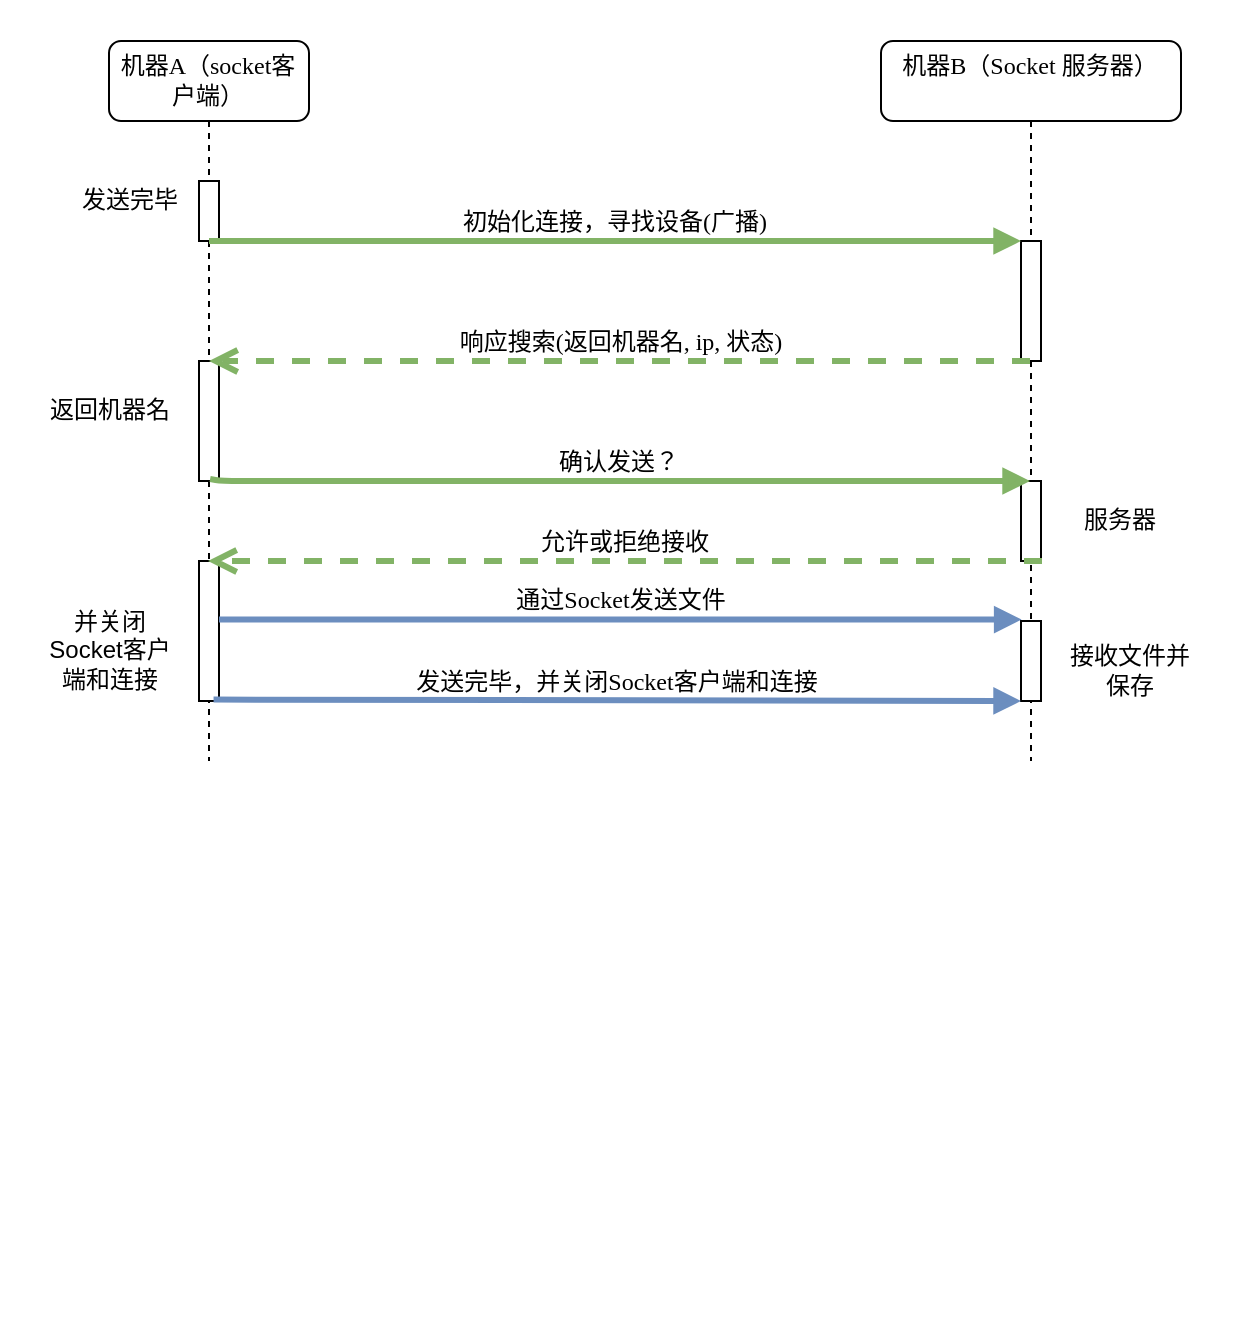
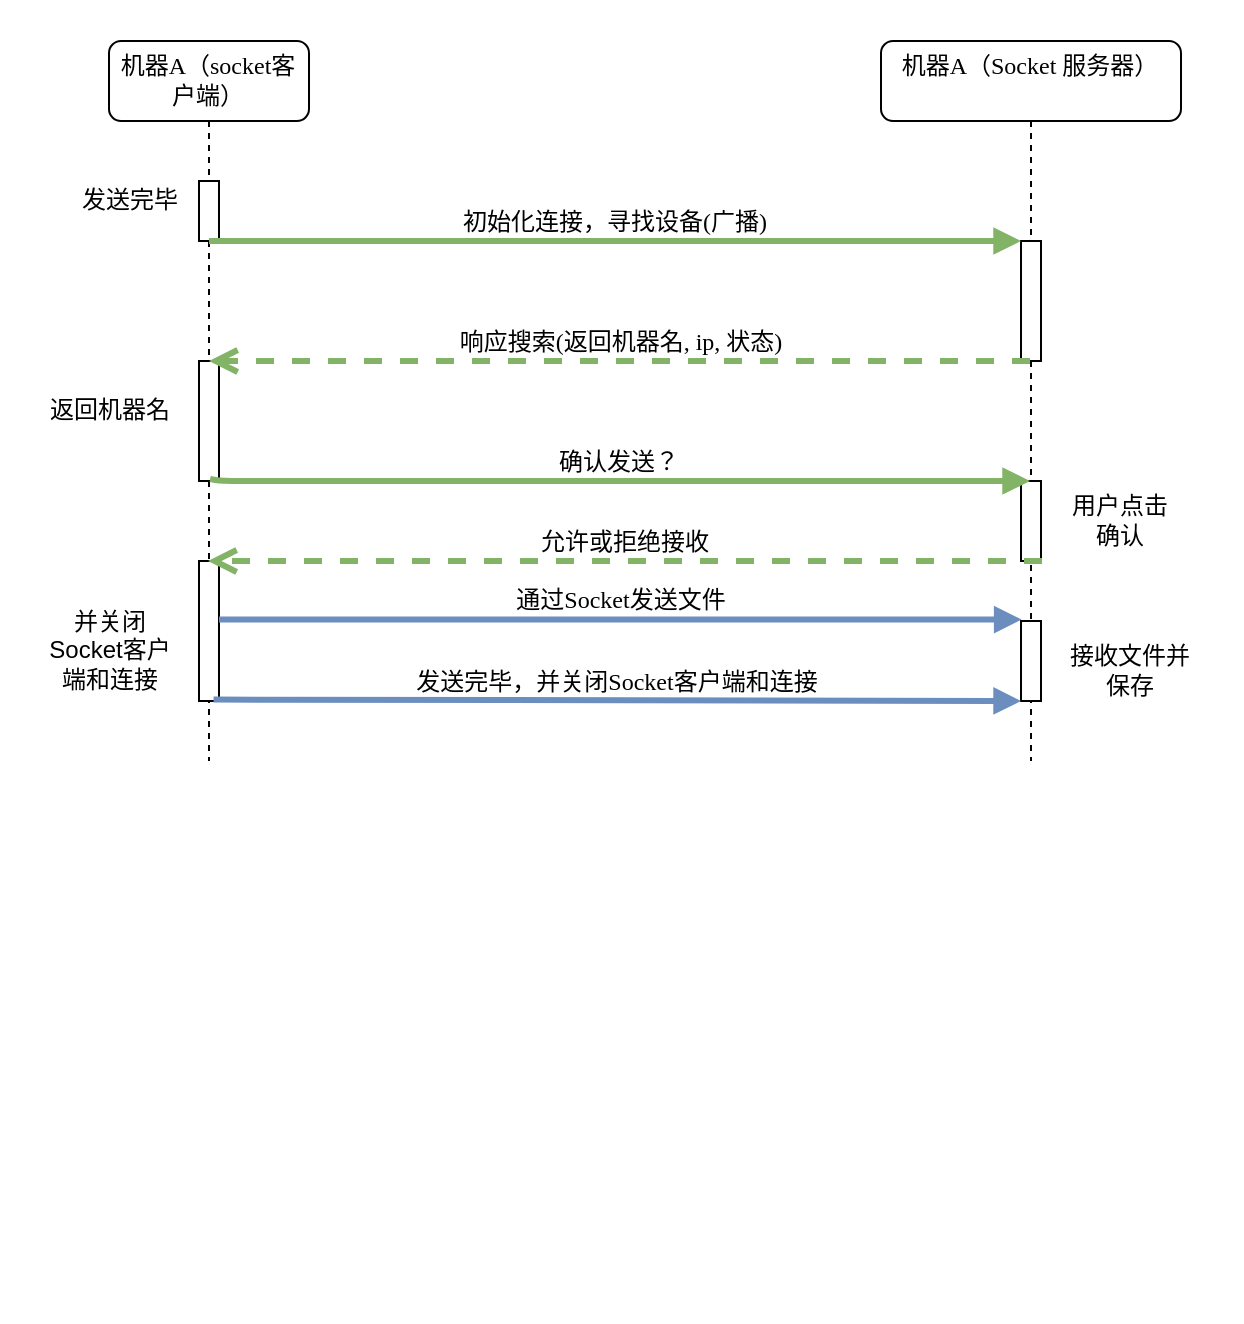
  <mxCell id="0" />
  <mxCell id="1" parent="0" />
- <mxCell id="2" value="&lt;div&gt;机器B（Socket 服务器）&lt;/div&gt;&lt;div&gt;&lt;br&gt;&lt;/div&gt;" style="shape=umlLifeline;perimeter=lifelinePerimeter;whiteSpace=wrap;html=1;container=1;collapsible=0;recursiveResize=0;outlineConnect=0;rounded=1;shadow=0;comic=0;labelBackgroundColor=none;strokeWidth=1;fontFamily=Verdana;fontSize=12;align=center;" parent="1" vertex="1"><mxGeometry x="440" y="20" width="150" height="360" as="geometry" /></mxCell>
+ <mxCell id="2" value="&lt;div&gt;机器A（Socket 服务器）&lt;/div&gt;&lt;div&gt;&lt;br&gt;&lt;/div&gt;" style="shape=umlLifeline;perimeter=lifelinePerimeter;whiteSpace=wrap;html=1;container=1;collapsible=0;recursiveResize=0;outlineConnect=0;rounded=1;shadow=0;comic=0;labelBackgroundColor=none;strokeWidth=1;fontFamily=Verdana;fontSize=12;align=center;" parent="1" vertex="1"><mxGeometry x="440" y="20" width="150" height="360" as="geometry" /></mxCell>
  <mxCell id="3" value="" style="html=1;points=[];perimeter=orthogonalPerimeter;rounded=0;shadow=0;comic=0;labelBackgroundColor=none;strokeWidth=1;fontFamily=Verdana;fontSize=12;align=center;" parent="2" vertex="1"><mxGeometry x="70" y="100" width="10" height="60" as="geometry" /></mxCell>
  <mxCell id="4" value="" style="html=1;points=[];perimeter=orthogonalPerimeter;rounded=0;shadow=0;comic=0;labelBackgroundColor=none;strokeWidth=1;fontFamily=Verdana;fontSize=12;align=center;" parent="2" vertex="1"><mxGeometry x="70" y="220" width="10" height="40" as="geometry" /></mxCell>
  <mxCell id="5" value="" style="html=1;points=[];perimeter=orthogonalPerimeter;rounded=0;shadow=0;comic=0;labelBackgroundColor=none;strokeWidth=1;fontFamily=Verdana;fontSize=12;align=center;" parent="2" vertex="1"><mxGeometry x="70" y="290" width="10" height="40" as="geometry" /></mxCell>
  <mxCell id="6" value="机器A（socket客户端）" style="shape=umlLifeline;perimeter=lifelinePerimeter;whiteSpace=wrap;html=1;container=1;collapsible=0;recursiveResize=0;outlineConnect=0;rounded=1;shadow=0;comic=0;labelBackgroundColor=none;strokeWidth=1;fontFamily=Verdana;fontSize=12;align=center;" parent="1" vertex="1"><mxGeometry x="54" y="20" width="100" height="360" as="geometry" /></mxCell>
  <mxCell id="7" value="" style="html=1;points=[];perimeter=orthogonalPerimeter;rounded=0;shadow=0;comic=0;labelBackgroundColor=none;strokeWidth=1;fontFamily=Verdana;fontSize=12;align=center;" parent="6" vertex="1"><mxGeometry x="45" y="70" width="10" height="30" as="geometry" /></mxCell>
  <mxCell id="8" value="" style="html=1;points=[];perimeter=orthogonalPerimeter;rounded=0;shadow=0;comic=0;labelBackgroundColor=none;strokeWidth=1;fontFamily=Verdana;fontSize=12;align=center;" vertex="1" parent="6"><mxGeometry x="45" y="160" width="10" height="60" as="geometry" /></mxCell>
  <mxCell id="9" value="" style="html=1;points=[];perimeter=orthogonalPerimeter;rounded=0;shadow=0;comic=0;labelBackgroundColor=none;strokeWidth=1;fontFamily=Verdana;fontSize=12;align=center;" vertex="1" parent="6"><mxGeometry x="45" y="260" width="10" height="70" as="geometry" /></mxCell>
  <mxCell id="10" value="确认发送？" style="html=1;verticalAlign=bottom;endArrow=block;labelBackgroundColor=none;fontFamily=Verdana;fontSize=12;exitX=0.557;exitY=0.983;exitDx=0;exitDy=0;exitPerimeter=0;fillColor=#d5e8d4;strokeColor=#82b366;strokeWidth=3;" parent="1" source="8" edge="1" target="2"><mxGeometry relative="1" as="geometry"><mxPoint x="120" y="261" as="sourcePoint" /><mxPoint x="512" y="260" as="targetPoint" /><Array as="points"><mxPoint x="110" y="240" /></Array></mxGeometry></mxCell>
  <mxCell id="11" value="响应搜索(返回机器名, ip, 状态)" style="html=1;verticalAlign=bottom;endArrow=open;dashed=1;endSize=8;labelBackgroundColor=none;fontFamily=Verdana;fontSize=12;edgeStyle=elbowEdgeStyle;elbow=vertical;fillColor=#d5e8d4;strokeColor=#82b366;strokeWidth=3;" parent="1" source="2" edge="1"><mxGeometry relative="1" as="geometry"><mxPoint x="104" y="180" as="targetPoint" /><Array as="points"><mxPoint x="410" y="180" /><mxPoint x="290" y="210" /><mxPoint x="520" y="540" /></Array><mxPoint x="820" y="540" as="sourcePoint" /></mxGeometry></mxCell>
  <mxCell id="12" value="&lt;div&gt;初始化连接，寻找设备(广播)&lt;/div&gt;" style="html=1;verticalAlign=bottom;endArrow=block;entryX=0;entryY=0;labelBackgroundColor=none;fontFamily=Verdana;fontSize=12;edgeStyle=elbowEdgeStyle;elbow=vertical;fillColor=#d5e8d4;strokeColor=#82b366;strokeWidth=3;" parent="1" target="3" edge="1"><mxGeometry relative="1" as="geometry"><mxPoint x="104" y="120" as="sourcePoint" /></mxGeometry></mxCell>
  <mxCell id="13" value="通过Socket发送文件" style="html=1;verticalAlign=bottom;endArrow=block;labelBackgroundColor=none;fontFamily=Verdana;fontSize=12;entryX=0.029;entryY=-0.018;entryDx=0;entryDy=0;entryPerimeter=0;fillColor=#dae8fc;strokeColor=#6c8ebf;strokeWidth=3;" parent="1" source="9" target="5" edge="1"><mxGeometry relative="1" as="geometry"><mxPoint x="130" y="320" as="sourcePoint" /><mxPoint x="490" y="310" as="targetPoint" /></mxGeometry></mxCell>
- <mxCell id="14" value="服务器" style="text;html=1;strokeColor=none;fillColor=none;align=center;verticalAlign=middle;whiteSpace=wrap;rounded=0;" parent="1" vertex="1"><mxGeometry x="530" y="250" width="60" height="20" as="geometry" /></mxCell>
+ <mxCell id="14" value="用户点击确认" style="text;html=1;strokeColor=none;fillColor=none;align=center;verticalAlign=middle;whiteSpace=wrap;rounded=0;" parent="1" vertex="1"><mxGeometry x="530" y="250" width="60" height="20" as="geometry" /></mxCell>
  <mxCell id="15" value="发送完毕，并关闭Socket客户端和连接" style="html=1;verticalAlign=bottom;endArrow=block;labelBackgroundColor=none;fontFamily=Verdana;fontSize=12;exitX=0.729;exitY=0.99;exitDx=0;exitDy=0;exitPerimeter=0;strokeWidth=3;fillColor=#dae8fc;strokeColor=#6c8ebf;" parent="1" source="9" edge="1"><mxGeometry relative="1" as="geometry"><mxPoint x="120" y="350" as="sourcePoint" /><mxPoint x="510" y="350" as="targetPoint" /></mxGeometry></mxCell>
  <mxCell id="16" value="接收文件并保存" style="text;html=1;strokeColor=none;fillColor=none;align=center;verticalAlign=middle;whiteSpace=wrap;rounded=0;" parent="1" vertex="1"><mxGeometry x="530" y="320" width="70" height="30" as="geometry" /></mxCell>
  <mxCell id="17" value="发送完毕" style="text;html=1;strokeColor=none;fillColor=none;align=center;verticalAlign=middle;whiteSpace=wrap;rounded=0;" vertex="1" parent="1"><mxGeometry x="30" y="90" width="70" height="20" as="geometry" /></mxCell>
  <mxCell id="18" value="返回机器名" style="text;html=1;strokeColor=none;fillColor=none;align=center;verticalAlign=middle;whiteSpace=wrap;rounded=0;" vertex="1" parent="1"><mxGeometry x="20" y="200" width="70" height="10" as="geometry" /></mxCell>
  <mxCell id="19" value="允许或拒绝接收" style="html=1;verticalAlign=bottom;endArrow=open;dashed=1;endSize=8;labelBackgroundColor=none;fontFamily=Verdana;fontSize=12;edgeStyle=elbowEdgeStyle;elbow=vertical;strokeWidth=3;fillColor=#d5e8d4;strokeColor=#82b366;" edge="1" parent="1" target="6"><mxGeometry relative="1" as="geometry"><mxPoint x="110" y="280" as="targetPoint" /><Array as="points"><mxPoint x="416" y="280" /><mxPoint x="296" y="310" /><mxPoint x="526" y="640" /></Array><mxPoint x="520.5" y="280" as="sourcePoint" /></mxGeometry></mxCell>
  <mxCell id="20" value="并关闭Socket客户端和连接" style="text;html=1;strokeColor=none;fillColor=none;align=center;verticalAlign=middle;whiteSpace=wrap;rounded=0;" vertex="1" parent="1"><mxGeometry x="20" y="320" width="70" height="10" as="geometry" /></mxCell>
